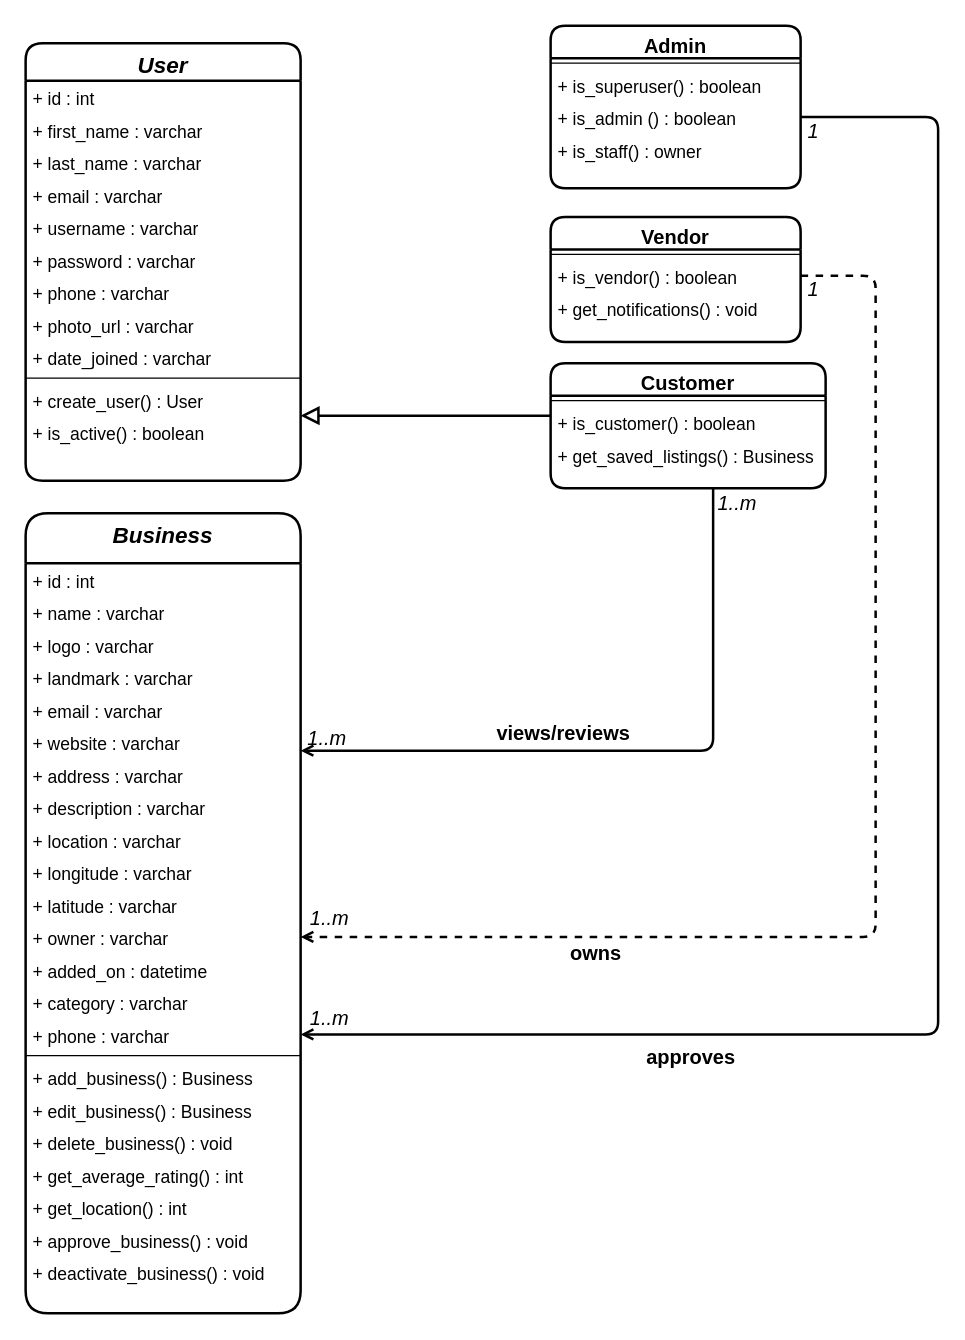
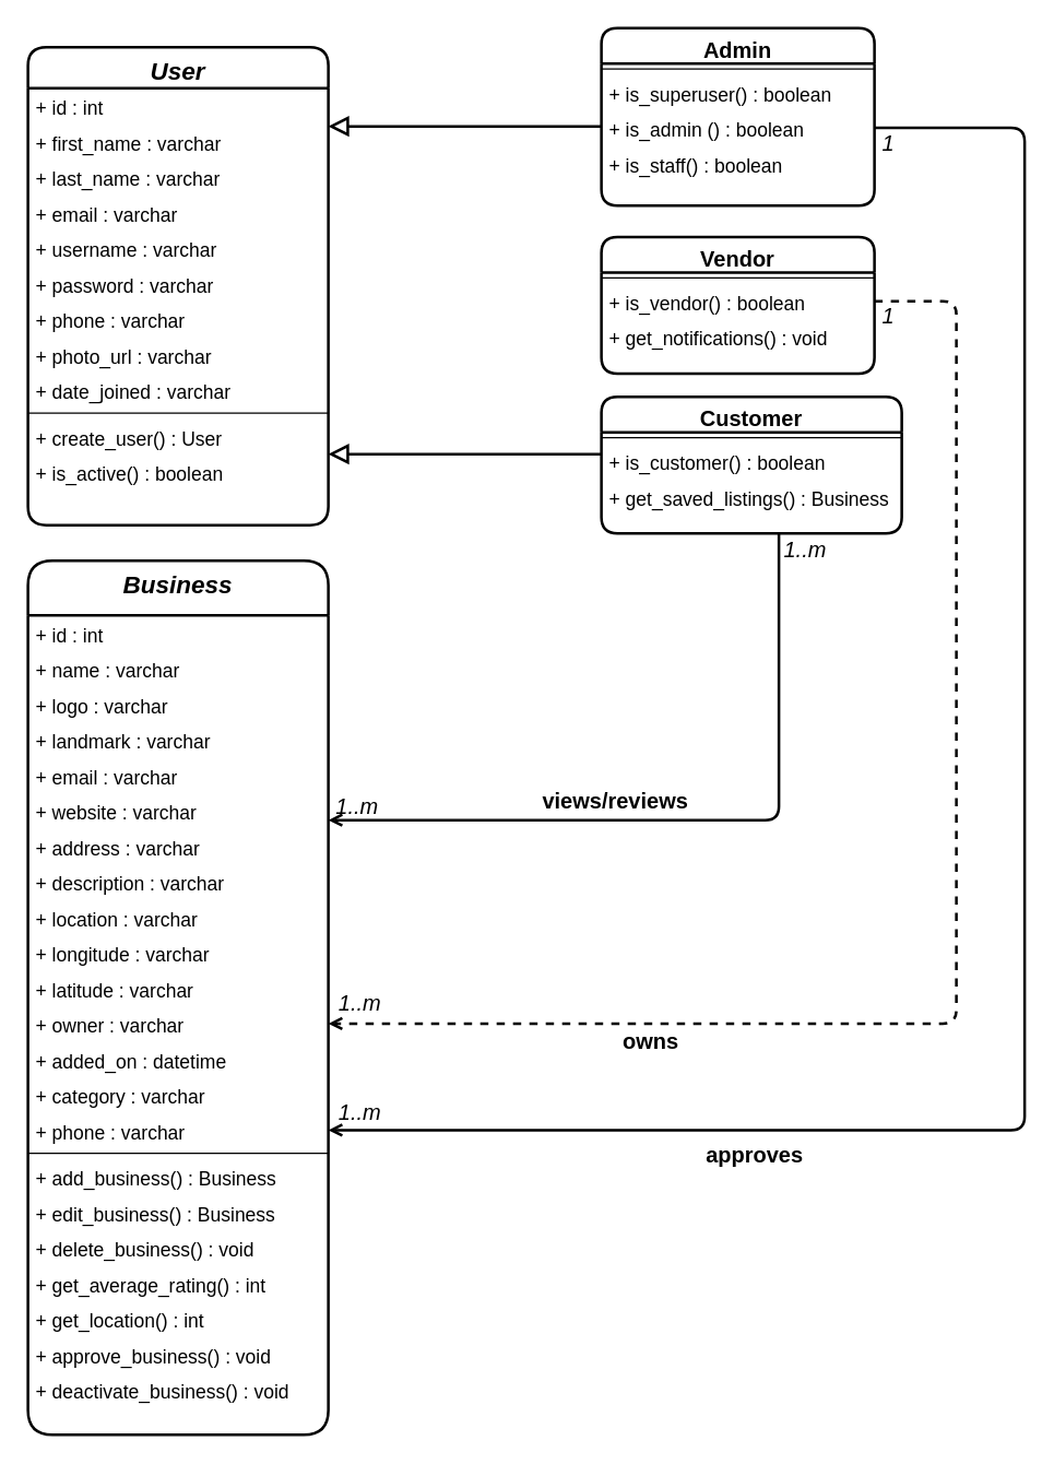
  <mxCell id="0" />
  <mxCell id="1" parent="0" />
  <mxCell id="2" value="User" style="swimlane;fontStyle=3;align=center;verticalAlign=top;childLayout=stackLayout;horizontal=1;startSize=30;horizontalStack=0;resizeParent=1;resizeLast=0;collapsible=1;marginBottom=0;rounded=1;shadow=0;strokeWidth=2;fontSize=18;" parent="1" vertex="1"><mxGeometry x="20" y="34" width="220" height="350" as="geometry"><mxRectangle x="230" y="140" width="160" height="26" as="alternateBounds" /></mxGeometry></mxCell>
  <mxCell id="3" value="+ id : int" style="text;align=left;verticalAlign=top;spacingLeft=4;spacingRight=4;overflow=hidden;rotatable=0;points=[[0,0.5],[1,0.5]];portConstraint=eastwest;fontSize=14;rounded=1;" vertex="1" parent="2"><mxGeometry y="30" width="220" height="26" as="geometry" /></mxCell>
  <mxCell id="4" value="+ first_name : varchar" style="text;align=left;verticalAlign=top;spacingLeft=4;spacingRight=4;overflow=hidden;rotatable=0;points=[[0,0.5],[1,0.5]];portConstraint=eastwest;fontSize=14;rounded=1;" parent="2" vertex="1"><mxGeometry y="56" width="220" height="26" as="geometry" /></mxCell>
  <mxCell id="5" value="+ last_name : varchar" style="text;align=left;verticalAlign=top;spacingLeft=4;spacingRight=4;overflow=hidden;rotatable=0;points=[[0,0.5],[1,0.5]];portConstraint=eastwest;rounded=1;shadow=0;html=0;fontSize=14;" parent="2" vertex="1"><mxGeometry y="82" width="220" height="26" as="geometry" /></mxCell>
  <mxCell id="6" value="+ email : varchar" style="text;align=left;verticalAlign=top;spacingLeft=4;spacingRight=4;overflow=hidden;rotatable=0;points=[[0,0.5],[1,0.5]];portConstraint=eastwest;rounded=1;shadow=0;html=0;fontSize=14;" parent="2" vertex="1"><mxGeometry y="108" width="220" height="26" as="geometry" /></mxCell>
  <mxCell id="7" value="+ username : varchar" style="text;align=left;verticalAlign=top;spacingLeft=4;spacingRight=4;overflow=hidden;rotatable=0;points=[[0,0.5],[1,0.5]];portConstraint=eastwest;rounded=1;shadow=0;html=0;fontSize=14;" vertex="1" parent="2"><mxGeometry y="134" width="220" height="26" as="geometry" /></mxCell>
  <mxCell id="8" value="+ password : varchar" style="text;align=left;verticalAlign=top;spacingLeft=4;spacingRight=4;overflow=hidden;rotatable=0;points=[[0,0.5],[1,0.5]];portConstraint=eastwest;rounded=1;shadow=0;html=0;fontSize=14;" vertex="1" parent="2"><mxGeometry y="160" width="220" height="26" as="geometry" /></mxCell>
  <mxCell id="9" value="+ phone : varchar" style="text;align=left;verticalAlign=top;spacingLeft=4;spacingRight=4;overflow=hidden;rotatable=0;points=[[0,0.5],[1,0.5]];portConstraint=eastwest;rounded=1;shadow=0;html=0;fontSize=14;" vertex="1" parent="2"><mxGeometry y="186" width="220" height="26" as="geometry" /></mxCell>
  <mxCell id="10" value="+ photo_url : varchar" style="text;align=left;verticalAlign=top;spacingLeft=4;spacingRight=4;overflow=hidden;rotatable=0;points=[[0,0.5],[1,0.5]];portConstraint=eastwest;rounded=1;shadow=0;html=0;fontSize=14;" vertex="1" parent="2"><mxGeometry y="212" width="220" height="26" as="geometry" /></mxCell>
  <mxCell id="11" value="+ date_joined : varchar" style="text;align=left;verticalAlign=top;spacingLeft=4;spacingRight=4;overflow=hidden;rotatable=0;points=[[0,0.5],[1,0.5]];portConstraint=eastwest;fontSize=14;rounded=1;" parent="2" vertex="1"><mxGeometry y="238" width="220" height="26" as="geometry" /></mxCell>
  <mxCell id="12" value="" style="line;html=1;strokeWidth=1;align=left;verticalAlign=middle;spacingTop=-1;spacingLeft=3;spacingRight=3;rotatable=0;labelPosition=right;points=[];portConstraint=eastwest;fontSize=14;rounded=1;" parent="2" vertex="1"><mxGeometry y="264" width="220" height="8" as="geometry" /></mxCell>
  <mxCell id="13" value="+ create_user() : User" style="text;align=left;verticalAlign=top;spacingLeft=4;spacingRight=4;overflow=hidden;rotatable=0;points=[[0,0.5],[1,0.5]];portConstraint=eastwest;fontSize=14;rounded=1;" vertex="1" parent="2"><mxGeometry y="272" width="220" height="26" as="geometry" /></mxCell>
  <mxCell id="14" value="+ is_active() : boolean" style="text;align=left;verticalAlign=top;spacingLeft=4;spacingRight=4;overflow=hidden;rotatable=0;points=[[0,0.5],[1,0.5]];portConstraint=eastwest;fontSize=14;rounded=1;" vertex="1" parent="2"><mxGeometry y="298" width="220" height="26" as="geometry" /></mxCell>
  <mxCell id="15" value="Admin" style="swimlane;fontStyle=1;align=center;verticalAlign=top;childLayout=stackLayout;horizontal=1;startSize=26;horizontalStack=0;resizeParent=1;resizeLast=0;collapsible=1;marginBottom=0;rounded=1;shadow=0;strokeWidth=2;fontSize=16;" parent="1" vertex="1"><mxGeometry x="440" y="20" width="200" height="130" as="geometry"><mxRectangle x="130" y="380" width="160" height="26" as="alternateBounds" /></mxGeometry></mxCell>
  <mxCell id="16" value="" style="line;html=1;strokeWidth=1;align=left;verticalAlign=middle;spacingTop=-1;spacingLeft=3;spacingRight=3;rotatable=0;labelPosition=right;points=[];portConstraint=eastwest;fontSize=14;rounded=1;" parent="15" vertex="1"><mxGeometry y="26" width="200" height="8" as="geometry" /></mxCell>
  <mxCell id="17" value="+ is_superuser() : boolean" style="text;align=left;verticalAlign=top;spacingLeft=4;spacingRight=4;overflow=hidden;rotatable=0;points=[[0,0.5],[1,0.5]];portConstraint=eastwest;fontSize=14;rounded=1;" parent="15" vertex="1"><mxGeometry y="34" width="200" height="26" as="geometry" /></mxCell>
  <mxCell id="18" value="+ is_admin () : boolean" style="text;align=left;verticalAlign=top;spacingLeft=4;spacingRight=4;overflow=hidden;rotatable=0;points=[[0,0.5],[1,0.5]];portConstraint=eastwest;rounded=1;shadow=0;html=0;fontSize=14;" parent="15" vertex="1"><mxGeometry y="60" width="200" height="26" as="geometry" /></mxCell>
- <mxCell id="19" value="+ is_staff() : owner" style="text;align=left;verticalAlign=top;spacingLeft=4;spacingRight=4;overflow=hidden;rotatable=0;points=[[0,0.5],[1,0.5]];portConstraint=eastwest;rounded=1;shadow=0;html=0;fontSize=14;" vertex="1" parent="15"><mxGeometry y="86" width="200" height="26" as="geometry" /></mxCell>
+ <mxCell id="19" value="+ is_staff() : boolean" style="text;align=left;verticalAlign=top;spacingLeft=4;spacingRight=4;overflow=hidden;rotatable=0;points=[[0,0.5],[1,0.5]];portConstraint=eastwest;rounded=1;shadow=0;html=0;fontSize=14;" vertex="1" parent="15"><mxGeometry y="86" width="200" height="26" as="geometry" /></mxCell>
+ <mxCell id="20" value="" style="endArrow=block;endSize=10;endFill=0;shadow=0;strokeWidth=2;rounded=1;edgeStyle=elbowEdgeStyle;elbow=vertical;fontSize=14;" parent="1" source="15" target="2" edge="1"><mxGeometry width="160" relative="1" as="geometry"><mxPoint x="160" y="183" as="sourcePoint" /><mxPoint x="160" y="183" as="targetPoint" /></mxGeometry></mxCell>
  <mxCell id="21" value="Vendor" style="swimlane;fontStyle=1;align=center;verticalAlign=top;childLayout=stackLayout;horizontal=1;startSize=26;horizontalStack=0;resizeParent=1;resizeLast=0;collapsible=1;marginBottom=0;rounded=1;shadow=0;strokeWidth=2;fontSize=16;" parent="1" vertex="1"><mxGeometry x="440" y="173" width="200" height="100" as="geometry"><mxRectangle x="340" y="380" width="170" height="26" as="alternateBounds" /></mxGeometry></mxCell>
  <mxCell id="22" value="" style="line;html=1;strokeWidth=1;align=left;verticalAlign=middle;spacingTop=-1;spacingLeft=3;spacingRight=3;rotatable=0;labelPosition=right;points=[];portConstraint=eastwest;fontSize=14;rounded=1;" parent="21" vertex="1"><mxGeometry y="26" width="200" height="8" as="geometry" /></mxCell>
  <mxCell id="23" value="+ is_vendor() : boolean" style="text;align=left;verticalAlign=top;spacingLeft=4;spacingRight=4;overflow=hidden;rotatable=0;points=[[0,0.5],[1,0.5]];portConstraint=eastwest;fontSize=14;rounded=1;" vertex="1" parent="21"><mxGeometry y="34" width="200" height="26" as="geometry" /></mxCell>
  <mxCell id="24" value="+ get_notifications() : void" style="text;align=left;verticalAlign=top;spacingLeft=4;spacingRight=4;overflow=hidden;rotatable=0;points=[[0,0.5],[1,0.5]];portConstraint=eastwest;fontSize=14;rounded=1;" vertex="1" parent="21"><mxGeometry y="60" width="200" height="26" as="geometry" /></mxCell>
  <mxCell id="25" value="Customer" style="swimlane;fontStyle=1;align=center;verticalAlign=top;childLayout=stackLayout;horizontal=1;startSize=26;horizontalStack=0;resizeParent=1;resizeLast=0;collapsible=1;marginBottom=0;rounded=1;shadow=0;strokeWidth=2;fontSize=16;" parent="1" vertex="1"><mxGeometry x="440" y="290" width="220" height="100" as="geometry"><mxRectangle x="340" y="380" width="170" height="26" as="alternateBounds" /></mxGeometry></mxCell>
  <mxCell id="26" value="" style="line;html=1;strokeWidth=1;align=left;verticalAlign=middle;spacingTop=-1;spacingLeft=3;spacingRight=3;rotatable=0;labelPosition=right;points=[];portConstraint=eastwest;fontSize=14;rounded=1;" parent="25" vertex="1"><mxGeometry y="26" width="220" height="8" as="geometry" /></mxCell>
  <mxCell id="27" value="+ is_customer() : boolean" style="text;align=left;verticalAlign=top;spacingLeft=4;spacingRight=4;overflow=hidden;rotatable=0;points=[[0,0.5],[1,0.5]];portConstraint=eastwest;fontSize=14;rounded=1;" vertex="1" parent="25"><mxGeometry y="34" width="220" height="26" as="geometry" /></mxCell>
  <mxCell id="28" value="+ get_saved_listings() : Business" style="text;align=left;verticalAlign=top;spacingLeft=4;spacingRight=4;overflow=hidden;rotatable=0;points=[[0,0.5],[1,0.5]];portConstraint=eastwest;fontSize=14;rounded=1;" vertex="1" parent="25"><mxGeometry y="60" width="220" height="26" as="geometry" /></mxCell>
  <mxCell id="29" value="Business" style="swimlane;fontStyle=3;align=center;verticalAlign=top;childLayout=stackLayout;horizontal=1;startSize=40;horizontalStack=0;resizeParent=1;resizeLast=0;collapsible=1;marginBottom=0;rounded=1;shadow=0;strokeWidth=2;fontSize=18;" parent="1" vertex="1"><mxGeometry x="20" y="410" width="220" height="640" as="geometry"><mxRectangle x="230" y="140" width="160" height="26" as="alternateBounds" /></mxGeometry></mxCell>
  <mxCell id="30" value="+ id : int" style="text;align=left;verticalAlign=top;spacingLeft=4;spacingRight=4;overflow=hidden;rotatable=0;points=[[0,0.5],[1,0.5]];portConstraint=eastwest;fontSize=14;rounded=1;" vertex="1" parent="29"><mxGeometry y="40" width="220" height="26" as="geometry" /></mxCell>
  <mxCell id="31" value="+ name : varchar" style="text;align=left;verticalAlign=top;spacingLeft=4;spacingRight=4;overflow=hidden;rotatable=0;points=[[0,0.5],[1,0.5]];portConstraint=eastwest;fontSize=14;rounded=1;" parent="29" vertex="1"><mxGeometry y="66" width="220" height="26" as="geometry" /></mxCell>
  <mxCell id="32" value="+ logo : varchar" style="text;align=left;verticalAlign=top;spacingLeft=4;spacingRight=4;overflow=hidden;rotatable=0;points=[[0,0.5],[1,0.5]];portConstraint=eastwest;rounded=1;shadow=0;html=0;fontSize=14;" parent="29" vertex="1"><mxGeometry y="92" width="220" height="26" as="geometry" /></mxCell>
  <mxCell id="33" value="+ landmark : varchar" style="text;align=left;verticalAlign=top;spacingLeft=4;spacingRight=4;overflow=hidden;rotatable=0;points=[[0,0.5],[1,0.5]];portConstraint=eastwest;rounded=1;shadow=0;html=0;fontSize=14;" vertex="1" parent="29"><mxGeometry y="118" width="220" height="26" as="geometry" /></mxCell>
  <mxCell id="34" value="+ email : varchar" style="text;align=left;verticalAlign=top;spacingLeft=4;spacingRight=4;overflow=hidden;rotatable=0;points=[[0,0.5],[1,0.5]];portConstraint=eastwest;rounded=1;shadow=0;html=0;fontSize=14;" parent="29" vertex="1"><mxGeometry y="144" width="220" height="26" as="geometry" /></mxCell>
  <mxCell id="35" value="+ website : varchar" style="text;align=left;verticalAlign=top;spacingLeft=4;spacingRight=4;overflow=hidden;rotatable=0;points=[[0,0.5],[1,0.5]];portConstraint=eastwest;rounded=1;shadow=0;html=0;fontSize=14;" vertex="1" parent="29"><mxGeometry y="170" width="220" height="26" as="geometry" /></mxCell>
  <mxCell id="36" value="+ address : varchar" style="text;align=left;verticalAlign=top;spacingLeft=4;spacingRight=4;overflow=hidden;rotatable=0;points=[[0,0.5],[1,0.5]];portConstraint=eastwest;rounded=1;shadow=0;html=0;fontSize=14;" vertex="1" parent="29"><mxGeometry y="196" width="220" height="26" as="geometry" /></mxCell>
  <mxCell id="37" value="+ description : varchar" style="text;align=left;verticalAlign=top;spacingLeft=4;spacingRight=4;overflow=hidden;rotatable=0;points=[[0,0.5],[1,0.5]];portConstraint=eastwest;rounded=1;shadow=0;html=0;fontSize=14;" vertex="1" parent="29"><mxGeometry y="222" width="220" height="26" as="geometry" /></mxCell>
  <mxCell id="38" value="+ location : varchar" style="text;align=left;verticalAlign=top;spacingLeft=4;spacingRight=4;overflow=hidden;rotatable=0;points=[[0,0.5],[1,0.5]];portConstraint=eastwest;rounded=1;shadow=0;html=0;fontSize=14;" vertex="1" parent="29"><mxGeometry y="248" width="220" height="26" as="geometry" /></mxCell>
  <mxCell id="39" value="+ longitude : varchar" style="text;align=left;verticalAlign=top;spacingLeft=4;spacingRight=4;overflow=hidden;rotatable=0;points=[[0,0.5],[1,0.5]];portConstraint=eastwest;rounded=1;shadow=0;html=0;fontSize=14;" vertex="1" parent="29"><mxGeometry y="274" width="220" height="26" as="geometry" /></mxCell>
  <mxCell id="40" value="+ latitude : varchar" style="text;align=left;verticalAlign=top;spacingLeft=4;spacingRight=4;overflow=hidden;rotatable=0;points=[[0,0.5],[1,0.5]];portConstraint=eastwest;rounded=1;shadow=0;html=0;fontSize=14;" vertex="1" parent="29"><mxGeometry y="300" width="220" height="26" as="geometry" /></mxCell>
  <mxCell id="41" value="+ owner : varchar" style="text;align=left;verticalAlign=top;spacingLeft=4;spacingRight=4;overflow=hidden;rotatable=0;points=[[0,0.5],[1,0.5]];portConstraint=eastwest;rounded=1;shadow=0;html=0;fontSize=14;" vertex="1" parent="29"><mxGeometry y="326" width="220" height="26" as="geometry" /></mxCell>
  <mxCell id="42" value="+ added_on : datetime" style="text;align=left;verticalAlign=top;spacingLeft=4;spacingRight=4;overflow=hidden;rotatable=0;points=[[0,0.5],[1,0.5]];portConstraint=eastwest;rounded=1;shadow=0;html=0;fontSize=14;" vertex="1" parent="29"><mxGeometry y="352" width="220" height="26" as="geometry" /></mxCell>
  <mxCell id="43" value="+ category : varchar" style="text;align=left;verticalAlign=top;spacingLeft=4;spacingRight=4;overflow=hidden;rotatable=0;points=[[0,0.5],[1,0.5]];portConstraint=eastwest;fontSize=14;rounded=1;" vertex="1" parent="29"><mxGeometry y="378" width="220" height="26" as="geometry" /></mxCell>
  <mxCell id="44" value="+ phone : varchar" style="text;align=left;verticalAlign=top;spacingLeft=4;spacingRight=4;overflow=hidden;rotatable=0;points=[[0,0.5],[1,0.5]];portConstraint=eastwest;rounded=1;shadow=0;html=0;fontSize=14;" vertex="1" parent="29"><mxGeometry y="404" width="220" height="26" as="geometry" /></mxCell>
  <mxCell id="45" value="" style="line;html=1;strokeWidth=1;align=left;verticalAlign=middle;spacingTop=-1;spacingLeft=3;spacingRight=3;rotatable=0;labelPosition=right;points=[];portConstraint=eastwest;fontSize=14;rounded=1;" parent="29" vertex="1"><mxGeometry y="430" width="220" height="8" as="geometry" /></mxCell>
  <mxCell id="46" value="+ add_business() : Business" style="text;align=left;verticalAlign=top;spacingLeft=4;spacingRight=4;overflow=hidden;rotatable=0;points=[[0,0.5],[1,0.5]];portConstraint=eastwest;fontSize=14;rounded=1;" parent="29" vertex="1"><mxGeometry y="438" width="220" height="26" as="geometry" /></mxCell>
  <mxCell id="47" value="+ edit_business() : Business" style="text;align=left;verticalAlign=top;spacingLeft=4;spacingRight=4;overflow=hidden;rotatable=0;points=[[0,0.5],[1,0.5]];portConstraint=eastwest;fontSize=14;rounded=1;" vertex="1" parent="29"><mxGeometry y="464" width="220" height="26" as="geometry" /></mxCell>
  <mxCell id="48" value="+ delete_business() : void" style="text;align=left;verticalAlign=top;spacingLeft=4;spacingRight=4;overflow=hidden;rotatable=0;points=[[0,0.5],[1,0.5]];portConstraint=eastwest;fontSize=14;rounded=1;" vertex="1" parent="29"><mxGeometry y="490" width="220" height="26" as="geometry" /></mxCell>
  <mxCell id="49" value="+ get_average_rating() : int" style="text;align=left;verticalAlign=top;spacingLeft=4;spacingRight=4;overflow=hidden;rotatable=0;points=[[0,0.5],[1,0.5]];portConstraint=eastwest;fontSize=14;rounded=1;" vertex="1" parent="29"><mxGeometry y="516" width="220" height="26" as="geometry" /></mxCell>
  <mxCell id="50" value="+ get_location() : int" style="text;align=left;verticalAlign=top;spacingLeft=4;spacingRight=4;overflow=hidden;rotatable=0;points=[[0,0.5],[1,0.5]];portConstraint=eastwest;fontSize=14;rounded=1;" vertex="1" parent="29"><mxGeometry y="542" width="220" height="26" as="geometry" /></mxCell>
  <mxCell id="51" value="+ approve_business() : void" style="text;align=left;verticalAlign=top;spacingLeft=4;spacingRight=4;overflow=hidden;rotatable=0;points=[[0,0.5],[1,0.5]];portConstraint=eastwest;fontSize=14;rounded=1;" vertex="1" parent="29"><mxGeometry y="568" width="220" height="26" as="geometry" /></mxCell>
  <mxCell id="52" value="+ deactivate_business() : void" style="text;align=left;verticalAlign=top;spacingLeft=4;spacingRight=4;overflow=hidden;rotatable=0;points=[[0,0.5],[1,0.5]];portConstraint=eastwest;fontSize=14;rounded=1;" vertex="1" parent="29"><mxGeometry y="594" width="220" height="26" as="geometry" /></mxCell>
  <mxCell id="53" value="" style="endArrow=open;shadow=0;strokeWidth=2;rounded=1;endFill=1;edgeStyle=elbowEdgeStyle;elbow=vertical;exitX=1;exitY=0.5;exitDx=0;exitDy=0;fontSize=14;dashed=1;" parent="1" target="41" edge="1" source="23"><mxGeometry x="0.5" y="41" relative="1" as="geometry"><mxPoint x="368" y="410" as="sourcePoint" /><mxPoint x="524" y="489" as="targetPoint" /><mxPoint x="-40" y="32" as="offset" /><Array as="points"><mxPoint x="700" y="340" /><mxPoint x="368" y="440" /><mxPoint x="380" y="490" /></Array></mxGeometry></mxCell>
  <mxCell id="54" value="1" style="resizable=0;align=left;verticalAlign=bottom;labelBackgroundColor=none;fontSize=16;rounded=1;fontStyle=2" parent="53" connectable="0" vertex="1"><mxGeometry x="-1" relative="1" as="geometry"><mxPoint x="4" y="21" as="offset" /></mxGeometry></mxCell>
  <mxCell id="55" value="1..m" style="resizable=0;align=right;verticalAlign=bottom;labelBackgroundColor=none;fontSize=16;fontStyle=2;rounded=1;" parent="53" connectable="0" vertex="1"><mxGeometry x="1" relative="1" as="geometry"><mxPoint x="40" y="-5" as="offset" /></mxGeometry></mxCell>
  <mxCell id="56" value="owns" style="text;html=1;resizable=0;points=[];;align=center;verticalAlign=middle;labelBackgroundColor=none;rounded=1;shadow=0;strokeWidth=1;fontSize=16;fontStyle=1;" parent="53" vertex="1" connectable="0"><mxGeometry x="0.5" y="49" relative="1" as="geometry"><mxPoint x="-27" y="-37" as="offset" /></mxGeometry></mxCell>
  <mxCell id="57" value="" style="endArrow=open;shadow=0;strokeWidth=2;rounded=1;endFill=1;edgeStyle=elbowEdgeStyle;elbow=vertical;fontSize=14;" parent="1" target="35" edge="1"><mxGeometry x="0.5" y="41" relative="1" as="geometry"><mxPoint x="570" y="390" as="sourcePoint" /><mxPoint x="270" y="600" as="targetPoint" /><mxPoint x="-40" y="32" as="offset" /><Array as="points"><mxPoint x="590" y="600" /></Array></mxGeometry></mxCell>
  <mxCell id="58" value="1..m" style="resizable=0;align=left;verticalAlign=bottom;labelBackgroundColor=none;fontSize=16;fontStyle=2;rounded=1;" parent="57" connectable="0" vertex="1"><mxGeometry x="-1" relative="1" as="geometry"><mxPoint x="2" y="22" as="offset" /></mxGeometry></mxCell>
  <mxCell id="59" value="1..m" style="resizable=0;align=right;verticalAlign=bottom;labelBackgroundColor=none;fontSize=16;fontStyle=2;rounded=1;" parent="57" connectable="0" vertex="1"><mxGeometry x="1" relative="1" as="geometry"><mxPoint x="38" as="offset" /></mxGeometry></mxCell>
  <mxCell id="60" value="views/reviews" style="text;html=1;resizable=0;points=[];;align=center;verticalAlign=middle;labelBackgroundColor=none;rounded=1;shadow=0;strokeWidth=1;fontSize=16;fontStyle=1;" parent="57" vertex="1" connectable="0"><mxGeometry x="0.5" y="49" relative="1" as="geometry"><mxPoint x="74" y="-64" as="offset" /></mxGeometry></mxCell>
  <mxCell id="61" value="" style="endArrow=block;endSize=10;endFill=0;shadow=0;strokeWidth=2;rounded=1;edgeStyle=elbowEdgeStyle;elbow=vertical;fontSize=14;" parent="1" source="27" edge="1" target="13"><mxGeometry width="160" relative="1" as="geometry"><mxPoint x="370" y="340" as="sourcePoint" /><mxPoint x="260" y="238" as="targetPoint" /><Array as="points"><mxPoint x="550" y="330" /><mxPoint x="330" y="320" /></Array></mxGeometry></mxCell>
  <mxCell id="62" value="" style="endArrow=open;shadow=0;strokeWidth=2;rounded=1;endFill=1;edgeStyle=elbowEdgeStyle;elbow=vertical;entryX=1;entryY=0.5;entryDx=0;entryDy=0;fontSize=14;" edge="1" parent="1" source="18" target="44"><mxGeometry x="0.5" y="41" relative="1" as="geometry"><mxPoint x="630" y="217" as="sourcePoint" /><mxPoint x="220" y="745" as="targetPoint" /><mxPoint x="-40" y="32" as="offset" /><Array as="points"><mxPoint x="750" y="580" /><mxPoint x="378" y="450" /><mxPoint x="390" y="500" /></Array></mxGeometry></mxCell>
  <mxCell id="63" value="1" style="resizable=0;align=left;verticalAlign=bottom;labelBackgroundColor=none;fontSize=16;rounded=1;fontStyle=2" connectable="0" vertex="1" parent="62"><mxGeometry x="-1" relative="1" as="geometry"><mxPoint x="4" y="21" as="offset" /></mxGeometry></mxCell>
  <mxCell id="64" value="1..m" style="resizable=0;align=right;verticalAlign=bottom;labelBackgroundColor=none;fontSize=16;fontStyle=2;rounded=1;" connectable="0" vertex="1" parent="62"><mxGeometry x="1" relative="1" as="geometry"><mxPoint x="40" y="-3" as="offset" /></mxGeometry></mxCell>
  <mxCell id="65" value="approves" style="text;html=1;resizable=0;points=[];;align=center;verticalAlign=middle;labelBackgroundColor=none;rounded=1;shadow=0;strokeWidth=1;fontSize=16;fontStyle=1;" vertex="1" connectable="0" parent="62"><mxGeometry x="0.5" y="49" relative="1" as="geometry"><mxPoint x="-27" y="-32" as="offset" /></mxGeometry></mxCell>
